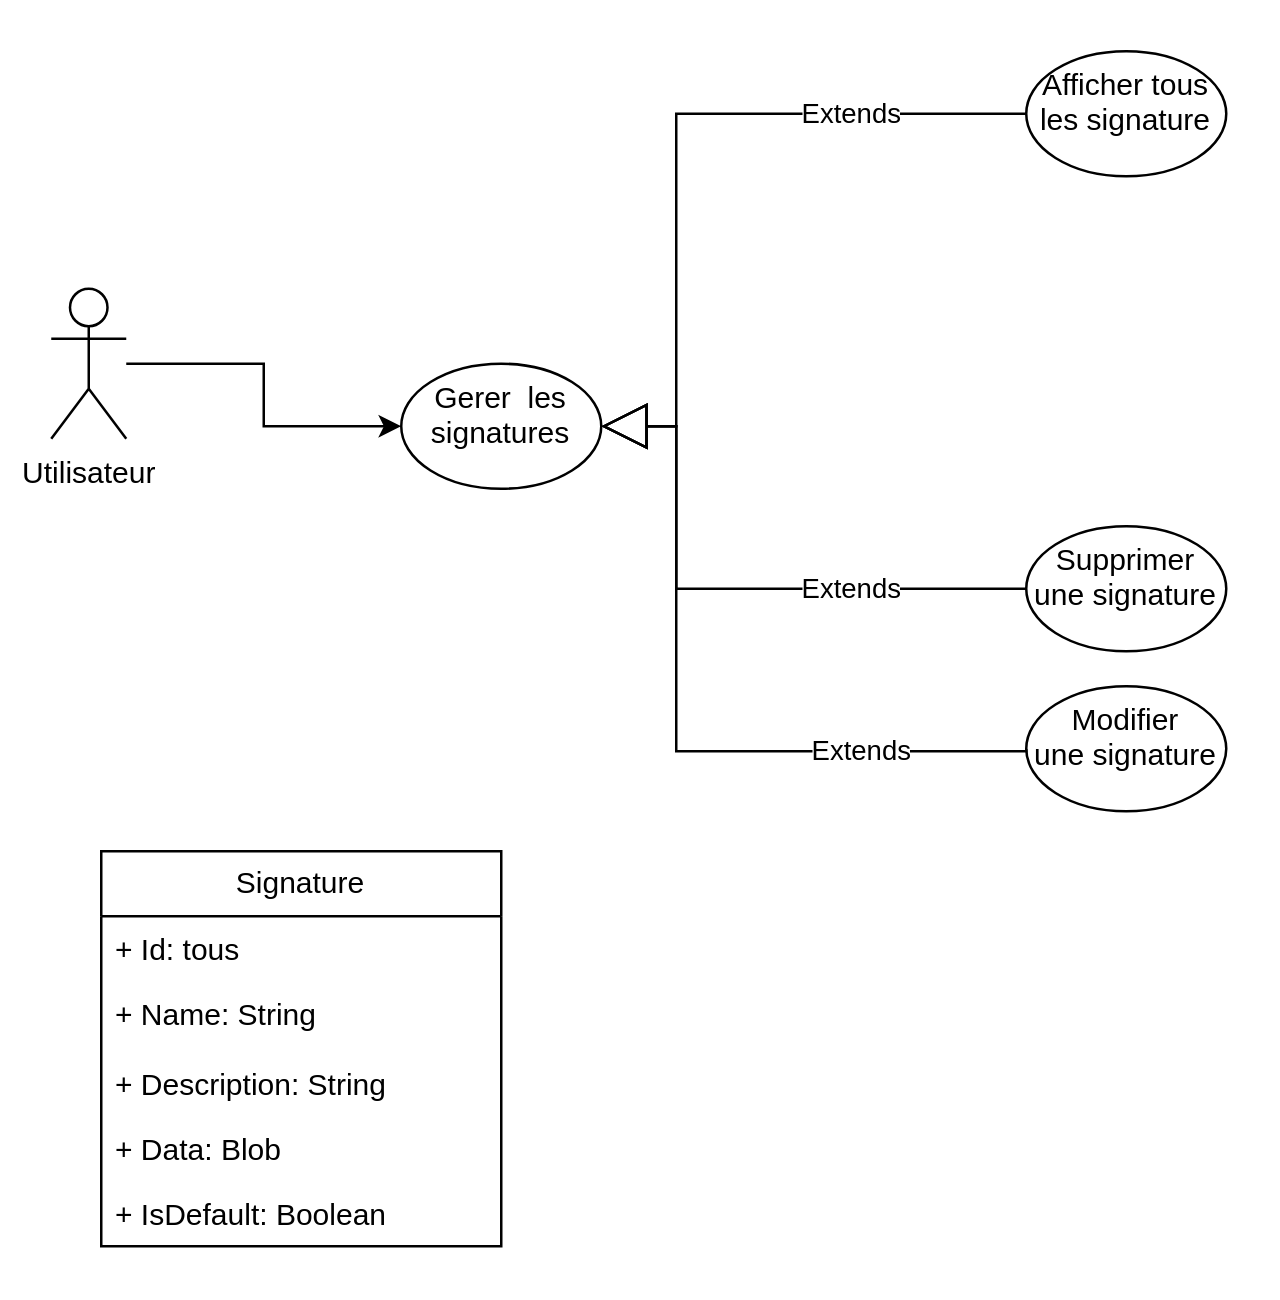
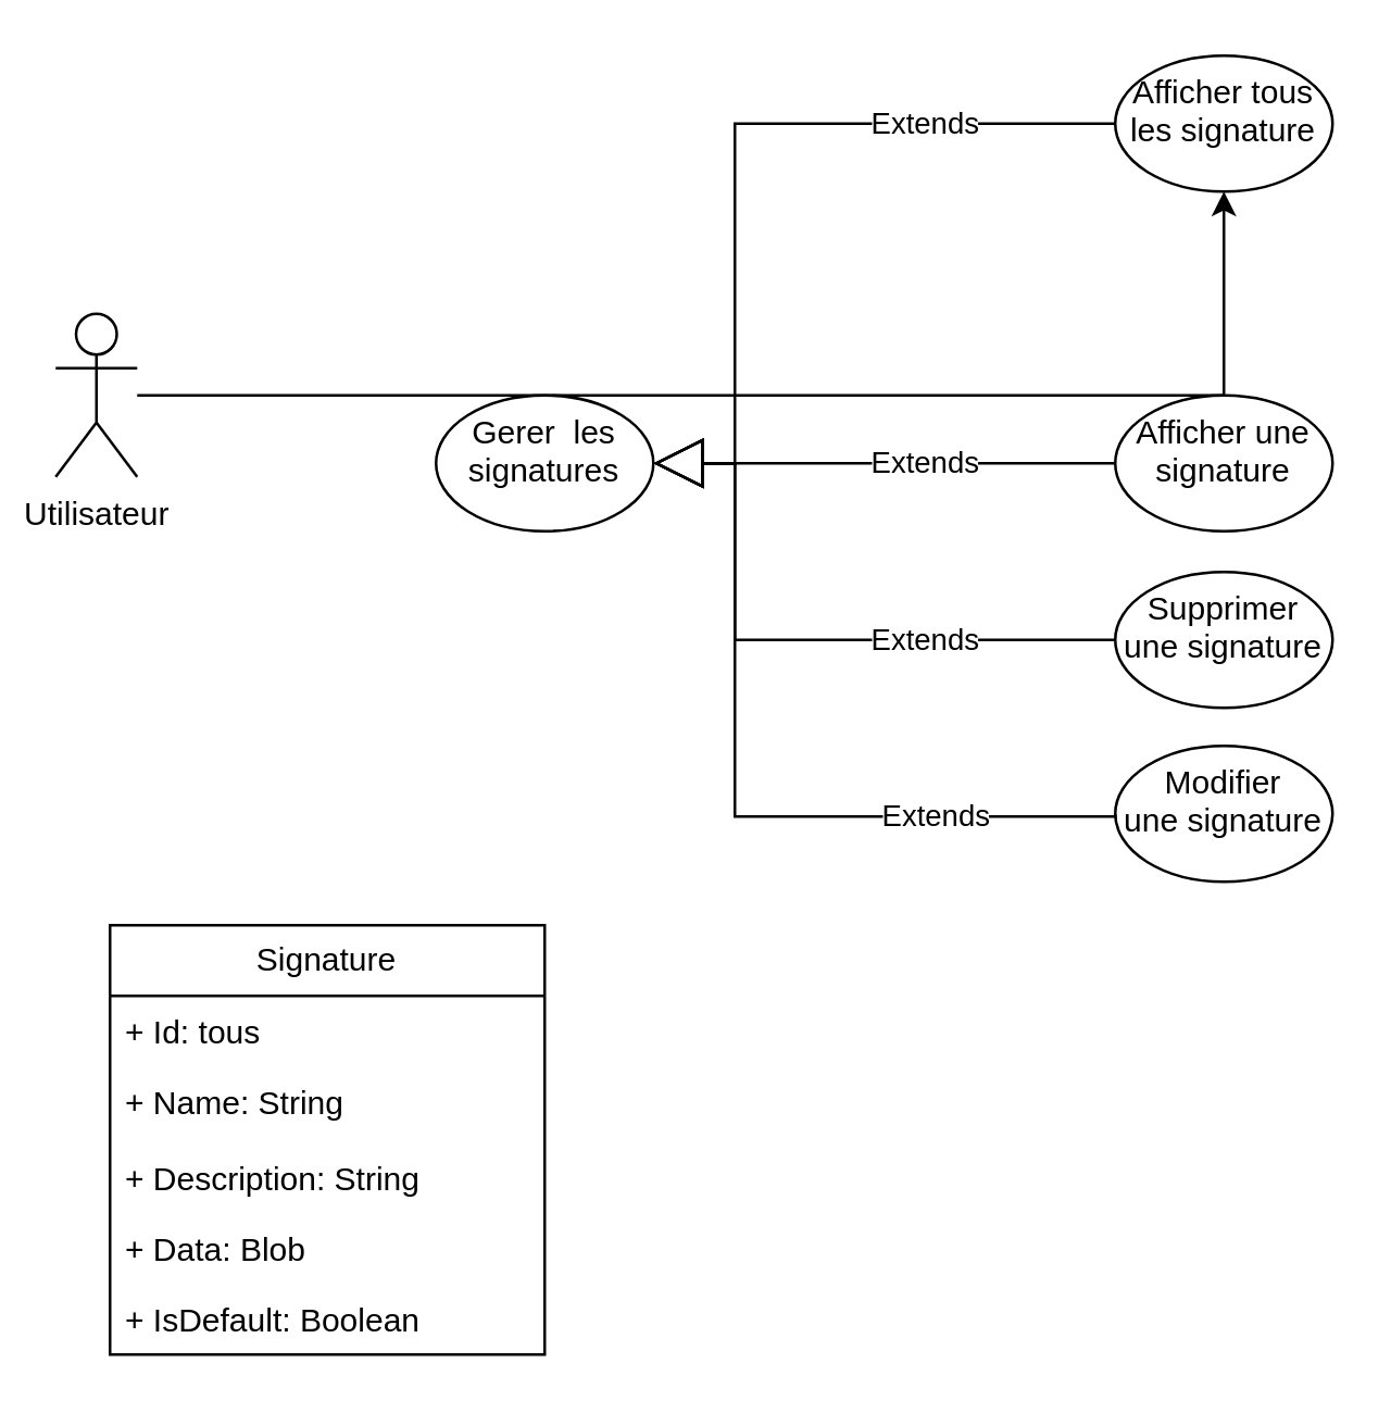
  <mxCell id="0" />
  <mxCell id="1" parent="0" />
- <mxCell id="2" value="" style="edgeStyle=orthogonalEdgeStyle;rounded=0;orthogonalLoop=1;jettySize=auto;html=1;" parent="1" source="3" target="4" edge="1"><mxGeometry relative="1" as="geometry" /></mxCell>
+ <mxCell id="2" value="" style="edgeStyle=orthogonalEdgeStyle;rounded=0;orthogonalLoop=1;jettySize=auto;html=1;" parent="1" source="3" target="5" edge="1"><mxGeometry relative="1" as="geometry" /></mxCell>
  <mxCell id="3" value="Utilisateur&lt;br&gt;" style="shape=umlActor;verticalLabelPosition=bottom;verticalAlign=top;html=1;outlineConnect=0;" parent="1" vertex="1"><mxGeometry x="20" y="115" width="30" height="60" as="geometry" /></mxCell>
  <mxCell id="4" value="Gerer&amp;nbsp; les signatures" style="ellipse;whiteSpace=wrap;html=1;verticalAlign=top;" parent="1" vertex="1"><mxGeometry x="160" y="145" width="80" height="50" as="geometry" /></mxCell>
  <mxCell id="5" value="Afficher tous les signature" style="ellipse;whiteSpace=wrap;html=1;verticalAlign=top;" parent="1" vertex="1"><mxGeometry x="410" y="20" width="80" height="50" as="geometry" /></mxCell>
+ <mxCell id="6" value="Afficher une signature" style="ellipse;whiteSpace=wrap;html=1;verticalAlign=top;" parent="1" vertex="1"><mxGeometry x="410" y="145" width="80" height="50" as="geometry" /></mxCell>
  <mxCell id="7" value="Supprimer une signature" style="ellipse;whiteSpace=wrap;html=1;verticalAlign=top;" parent="1" vertex="1"><mxGeometry x="410" y="210" width="80" height="50" as="geometry" /></mxCell>
  <mxCell id="8" value="Extends" style="endArrow=block;endSize=16;endFill=0;html=1;exitX=0;exitY=0.5;exitDx=0;exitDy=0;entryX=1;entryY=0.5;entryDx=0;entryDy=0;rounded=0;" parent="1" source="5" target="4" edge="1"><mxGeometry x="-0.525" width="160" relative="1" as="geometry"><mxPoint x="260" y="80" as="sourcePoint" /><mxPoint x="420" y="80" as="targetPoint" /><Array as="points"><mxPoint x="270" y="45" /><mxPoint x="270" y="110" /><mxPoint x="270" y="170" /></Array><mxPoint as="offset" /></mxGeometry></mxCell>
+ <mxCell id="9" value="Extends" style="endArrow=block;endSize=16;endFill=0;html=1;rounded=0;exitX=0;exitY=0.5;exitDx=0;exitDy=0;entryX=1;entryY=0.5;entryDx=0;entryDy=0;" parent="1" source="6" target="4" edge="1"><mxGeometry x="-0.176" width="160" relative="1" as="geometry"><mxPoint x="390" y="120" as="sourcePoint" /><mxPoint x="250" y="180" as="targetPoint" /><mxPoint as="offset" /></mxGeometry></mxCell>
  <mxCell id="10" value="Extends" style="endArrow=block;endSize=16;endFill=0;html=1;exitX=0;exitY=0.5;exitDx=0;exitDy=0;entryX=1;entryY=0.5;entryDx=0;entryDy=0;rounded=0;" parent="1" edge="1"><mxGeometry x="-0.404" width="160" relative="1" as="geometry"><mxPoint x="410" y="235" as="sourcePoint" /><mxPoint x="240" y="170" as="targetPoint" /><Array as="points"><mxPoint x="270" y="235" /><mxPoint x="270" y="170" /></Array><mxPoint as="offset" /></mxGeometry></mxCell>
  <mxCell id="11" value="Signature" style="swimlane;fontStyle=0;childLayout=stackLayout;horizontal=1;startSize=26;fillColor=none;horizontalStack=0;resizeParent=1;resizeParentMax=0;resizeLast=0;collapsible=1;marginBottom=0;whiteSpace=wrap;html=1;rounded=0;shadow=0;glass=0;" parent="1" vertex="1"><mxGeometry x="40" y="340" width="160" height="158" as="geometry" /></mxCell>
  <mxCell id="12" value="+ Id: tous" style="text;strokeColor=none;fillColor=none;align=left;verticalAlign=top;spacingLeft=4;spacingRight=4;overflow=hidden;rotatable=0;points=[[0,0.5],[1,0.5]];portConstraint=eastwest;whiteSpace=wrap;html=1;rounded=0;shadow=0;glass=0;" parent="11" vertex="1"><mxGeometry y="26" width="160" height="26" as="geometry" /></mxCell>
  <mxCell id="13" value="+ Name: String" style="text;strokeColor=none;fillColor=none;align=left;verticalAlign=top;spacingLeft=4;spacingRight=4;overflow=hidden;rotatable=0;points=[[0,0.5],[1,0.5]];portConstraint=eastwest;whiteSpace=wrap;html=1;rounded=0;shadow=0;glass=0;" parent="11" vertex="1"><mxGeometry y="52" width="160" height="28" as="geometry" /></mxCell>
  <mxCell id="14" value="+ Description&lt;span style=&quot;background-color: initial;&quot;&gt;: String&lt;/span&gt;" style="text;strokeColor=none;fillColor=none;align=left;verticalAlign=top;spacingLeft=4;spacingRight=4;overflow=hidden;rotatable=0;points=[[0,0.5],[1,0.5]];portConstraint=eastwest;whiteSpace=wrap;html=1;rounded=0;shadow=0;glass=0;" parent="11" vertex="1"><mxGeometry y="80" width="160" height="26" as="geometry" /></mxCell>
  <mxCell id="15" value="+ Data: Blob" style="text;strokeColor=none;fillColor=none;align=left;verticalAlign=top;spacingLeft=4;spacingRight=4;overflow=hidden;rotatable=0;points=[[0,0.5],[1,0.5]];portConstraint=eastwest;whiteSpace=wrap;html=1;rounded=0;shadow=0;glass=0;" parent="11" vertex="1"><mxGeometry y="106" width="160" height="26" as="geometry" /></mxCell>
  <mxCell id="16" value="+&amp;nbsp;IsDefault&lt;span style=&quot;background-color: initial;&quot;&gt;: Boolean&lt;/span&gt;" style="text;strokeColor=none;fillColor=none;align=left;verticalAlign=top;spacingLeft=4;spacingRight=4;overflow=hidden;rotatable=0;points=[[0,0.5],[1,0.5]];portConstraint=eastwest;whiteSpace=wrap;html=1;rounded=0;shadow=0;glass=0;" parent="11" vertex="1"><mxGeometry y="132" width="160" height="26" as="geometry" /></mxCell>
  <mxCell id="17" value="Modifier&lt;br&gt;une signature" style="ellipse;whiteSpace=wrap;html=1;verticalAlign=top;" parent="1" vertex="1"><mxGeometry x="410" y="274" width="80" height="50" as="geometry" /></mxCell>
  <mxCell id="18" value="Extends" style="endArrow=block;endSize=16;endFill=0;html=1;entryX=1;entryY=0.5;entryDx=0;entryDy=0;rounded=0;exitX=0;exitY=0.5;exitDx=0;exitDy=0;edgeStyle=orthogonalEdgeStyle;" parent="1" source="17" target="4" edge="1"><mxGeometry x="-0.556" width="160" relative="1" as="geometry"><mxPoint x="410" y="300" as="sourcePoint" /><mxPoint x="250" y="180" as="targetPoint" /><Array as="points"><mxPoint x="410" y="300" /><mxPoint x="270" y="300" /><mxPoint x="270" y="170" /></Array><mxPoint as="offset" /></mxGeometry></mxCell>
